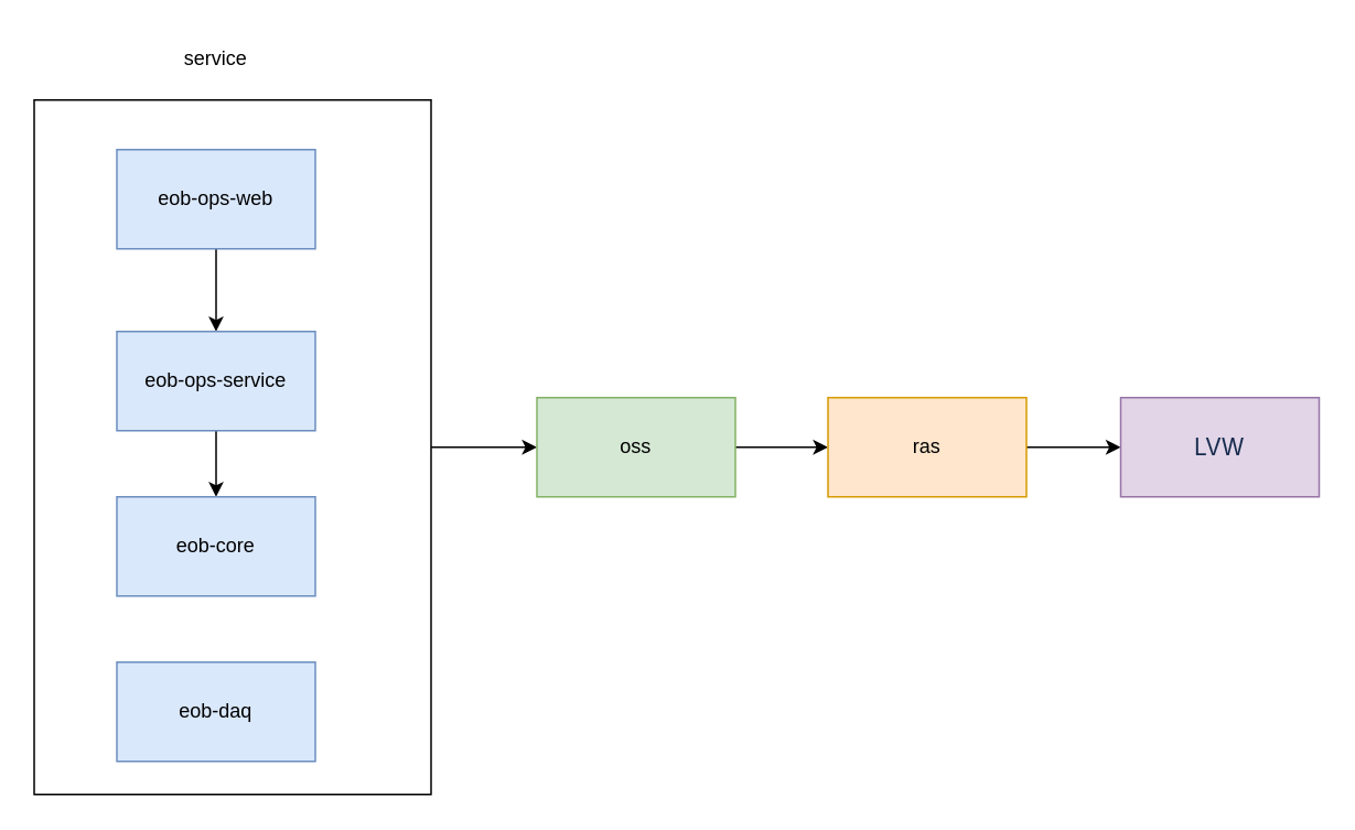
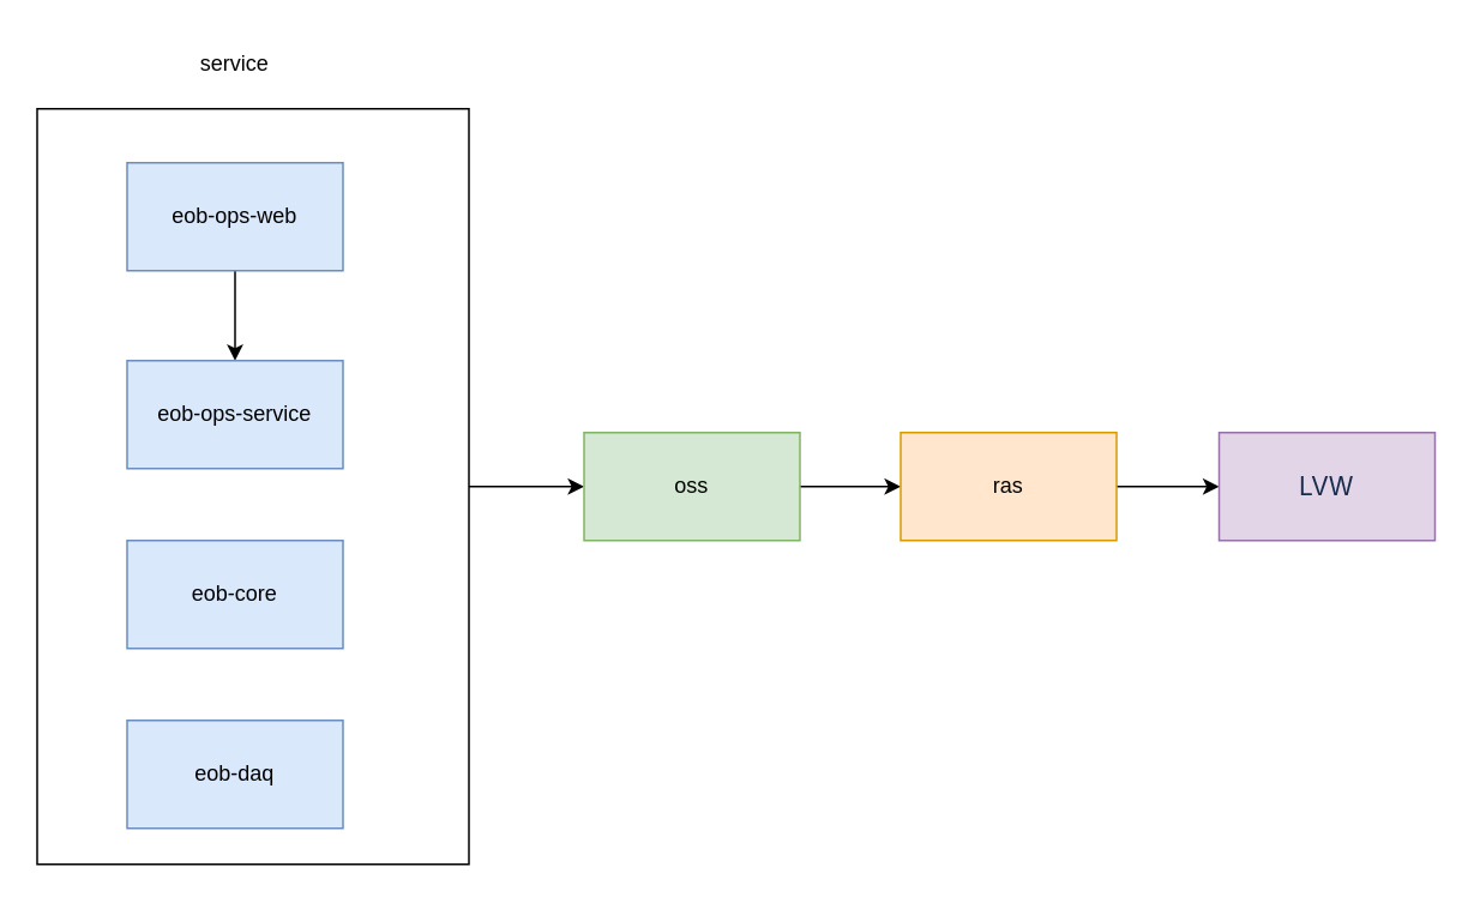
  <mxCell id="0" />
  <mxCell id="1" parent="0" />
  <mxCell id="2" style="edgeStyle=orthogonalEdgeStyle;rounded=0;orthogonalLoop=1;jettySize=auto;html=1;exitX=1;exitY=0.5;exitDx=0;exitDy=0;" edge="1" parent="1" source="3" target="11"><mxGeometry relative="1" as="geometry" /></mxCell>
  <mxCell id="3" value="" style="rounded=0;whiteSpace=wrap;html=1;" vertex="1" parent="1"><mxGeometry x="20" y="60" width="240" height="420" as="geometry" /></mxCell>
  <mxCell id="4" style="edgeStyle=orthogonalEdgeStyle;rounded=0;orthogonalLoop=1;jettySize=auto;html=1;exitX=0.5;exitY=1;exitDx=0;exitDy=0;entryX=0.5;entryY=0;entryDx=0;entryDy=0;" edge="1" parent="1" source="5" target="7"><mxGeometry relative="1" as="geometry" /></mxCell>
  <mxCell id="5" value="eob-ops-web" style="rounded=0;whiteSpace=wrap;html=1;fillColor=#dae8fc;strokeColor=#6c8ebf;" vertex="1" parent="1"><mxGeometry x="70" y="90" width="120" height="60" as="geometry" /></mxCell>
- <mxCell id="6" style="edgeStyle=orthogonalEdgeStyle;rounded=0;orthogonalLoop=1;jettySize=auto;html=1;exitX=0.5;exitY=1;exitDx=0;exitDy=0;" edge="1" parent="1" source="7" target="8"><mxGeometry relative="1" as="geometry" /></mxCell>
  <mxCell id="7" value="eob-ops-service" style="rounded=0;whiteSpace=wrap;html=1;fillColor=#dae8fc;strokeColor=#6c8ebf;" vertex="1" parent="1"><mxGeometry x="70" y="200" width="120" height="60" as="geometry" /></mxCell>
  <mxCell id="8" value="eob-core" style="rounded=0;whiteSpace=wrap;html=1;fillColor=#dae8fc;strokeColor=#6c8ebf;" vertex="1" parent="1"><mxGeometry x="70" y="300" width="120" height="60" as="geometry" /></mxCell>
  <mxCell id="9" value="eob-daq" style="rounded=0;whiteSpace=wrap;html=1;fillColor=#dae8fc;strokeColor=#6c8ebf;" vertex="1" parent="1"><mxGeometry x="70" y="400" width="120" height="60" as="geometry" /></mxCell>
  <mxCell id="10" style="edgeStyle=orthogonalEdgeStyle;rounded=0;orthogonalLoop=1;jettySize=auto;html=1;exitX=1;exitY=0.5;exitDx=0;exitDy=0;entryX=0;entryY=0.5;entryDx=0;entryDy=0;" edge="1" parent="1" source="11" target="13"><mxGeometry relative="1" as="geometry" /></mxCell>
  <mxCell id="11" value="oss" style="rounded=0;whiteSpace=wrap;html=1;fillColor=#d5e8d4;strokeColor=#82b366;" vertex="1" parent="1"><mxGeometry x="324" y="240" width="120" height="60" as="geometry" /></mxCell>
  <mxCell id="12" style="edgeStyle=orthogonalEdgeStyle;rounded=0;orthogonalLoop=1;jettySize=auto;html=1;exitX=1;exitY=0.5;exitDx=0;exitDy=0;entryX=0;entryY=0.5;entryDx=0;entryDy=0;" edge="1" parent="1" source="13" target="14"><mxGeometry relative="1" as="geometry" /></mxCell>
  <mxCell id="13" value="ras" style="rounded=0;whiteSpace=wrap;html=1;fillColor=#ffe6cc;strokeColor=#d79b00;" vertex="1" parent="1"><mxGeometry x="500" y="240" width="120" height="60" as="geometry" /></mxCell>
  <mxCell id="14" value="&lt;span style=&quot;color: rgb(23, 43, 77); font-family: -apple-system, BlinkMacSystemFont, &amp;quot;Segoe UI&amp;quot;, Roboto, Oxygen, Ubuntu, &amp;quot;Fira Sans&amp;quot;, &amp;quot;Droid Sans&amp;quot;, &amp;quot;Helvetica Neue&amp;quot;, sans-serif; font-size: 14px; text-align: left;&quot;&gt;LVW&lt;/span&gt;" style="rounded=0;whiteSpace=wrap;html=1;fillColor=#e1d5e7;strokeColor=#9673a6;" vertex="1" parent="1"><mxGeometry x="677" y="240" width="120" height="60" as="geometry" /></mxCell>
  <mxCell id="15" value="service" style="text;html=1;align=center;verticalAlign=middle;whiteSpace=wrap;rounded=0;" vertex="1" parent="1"><mxGeometry x="100" y="20" width="60" height="30" as="geometry" /></mxCell>
